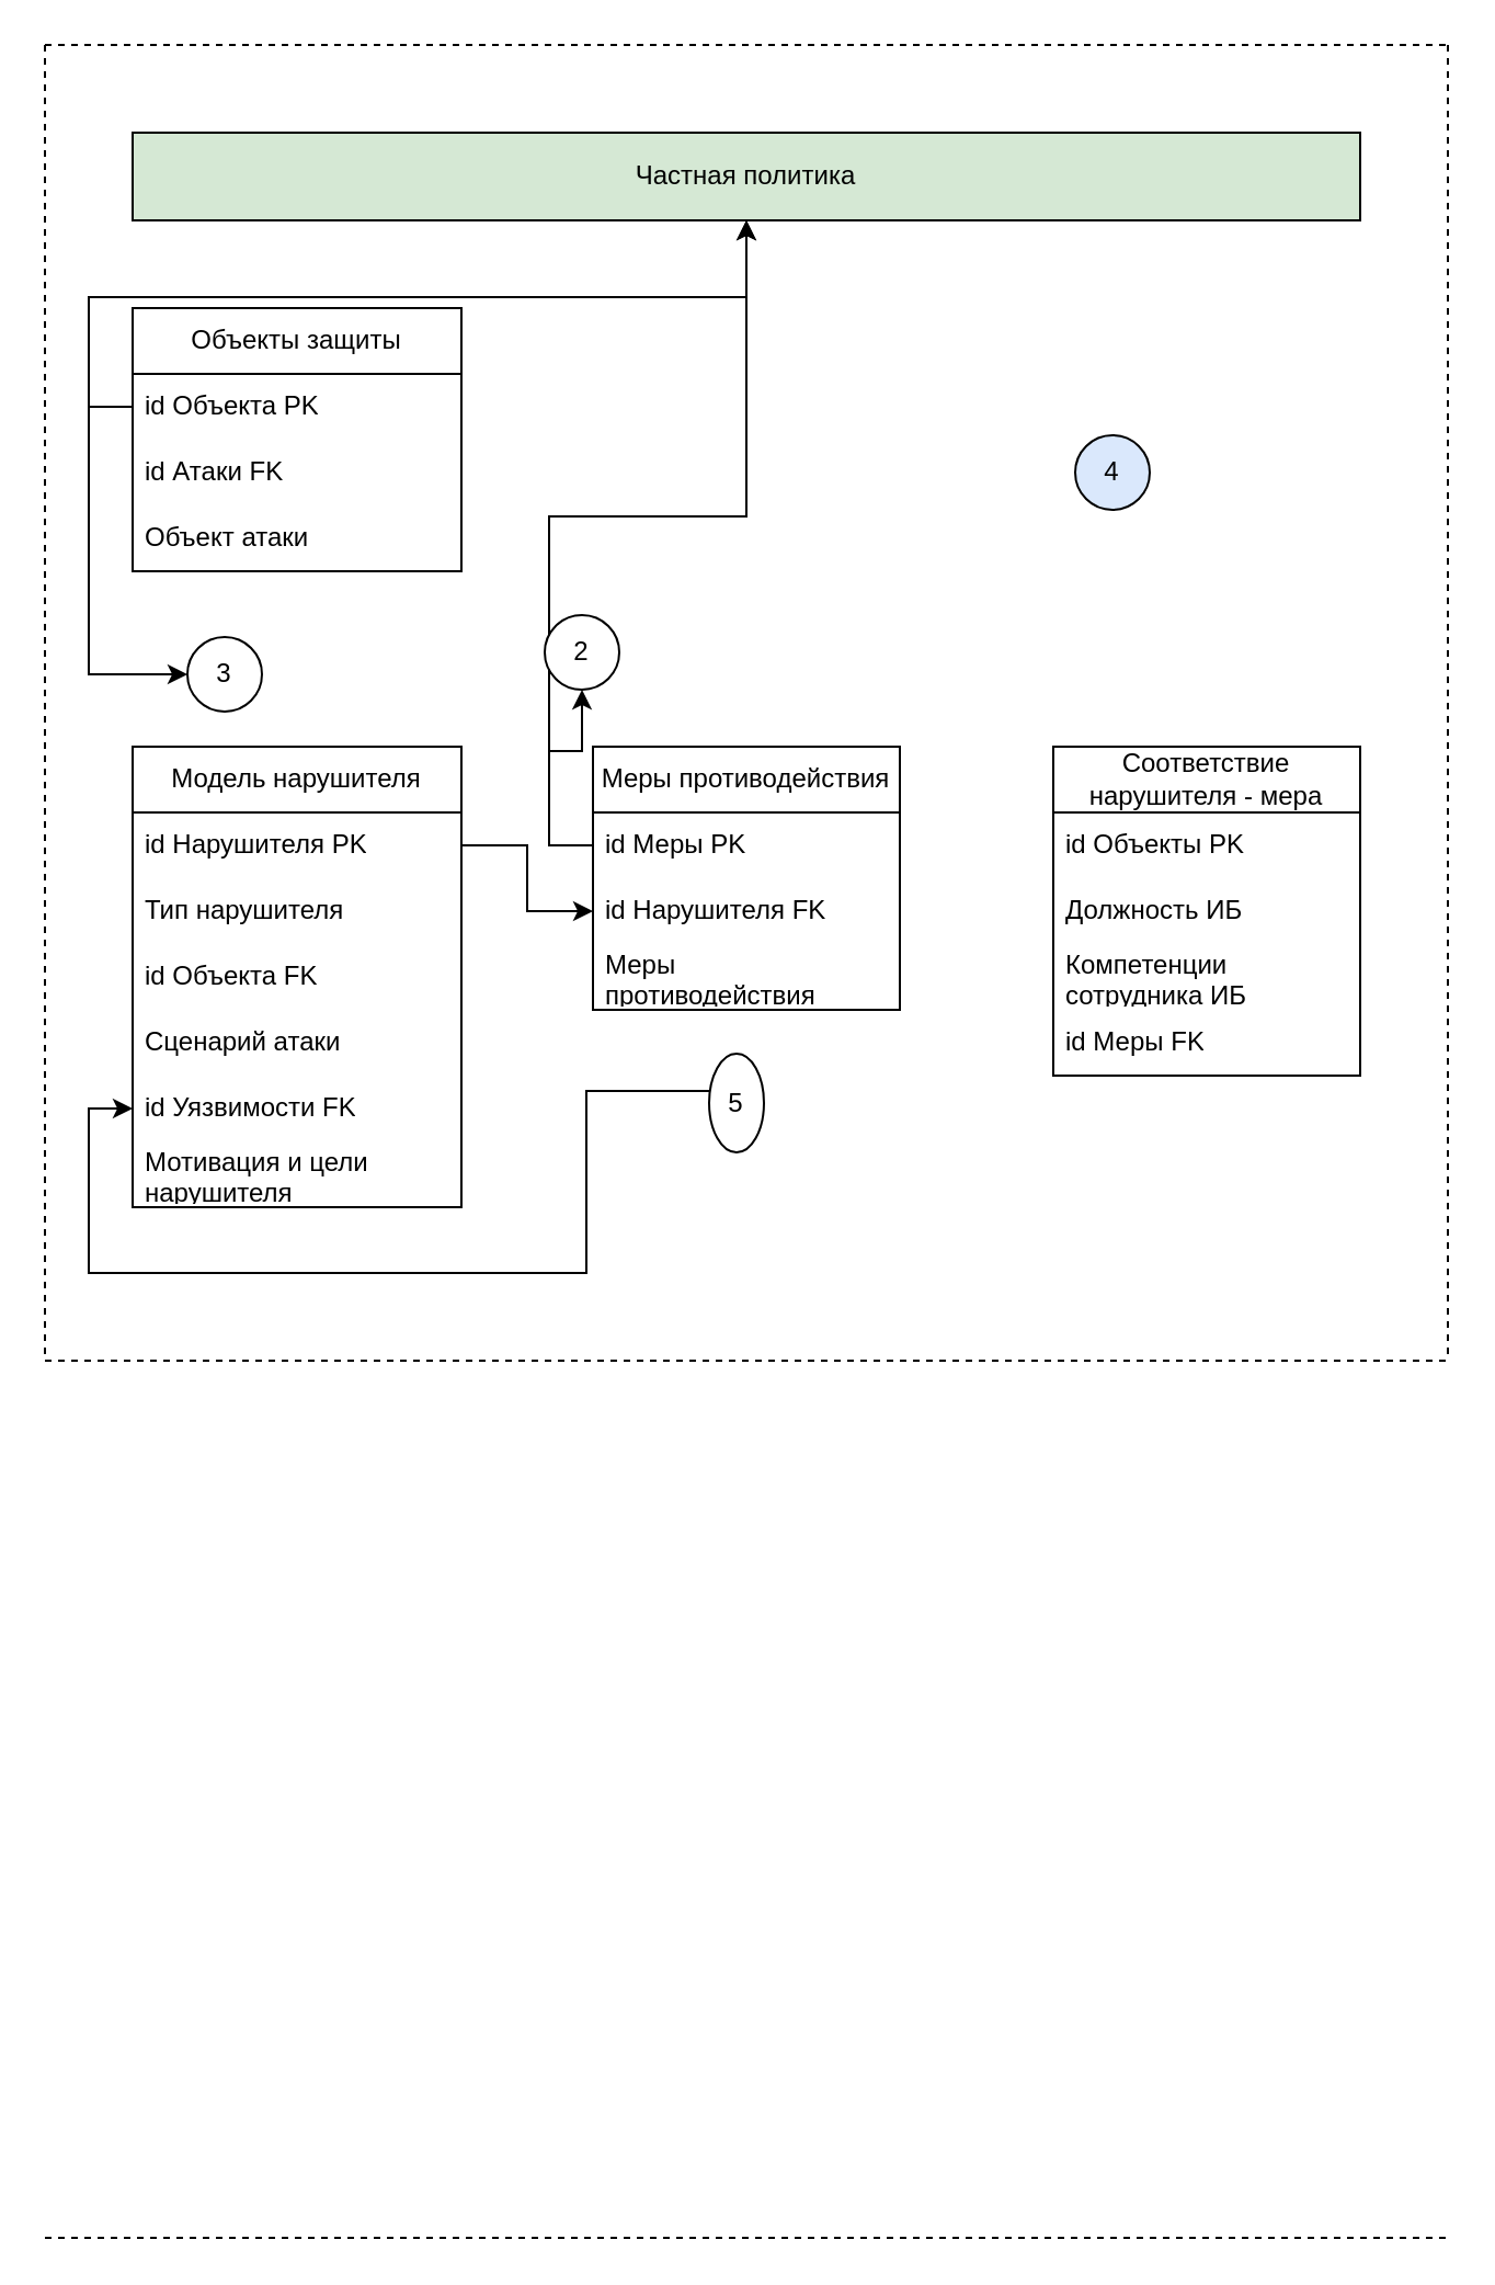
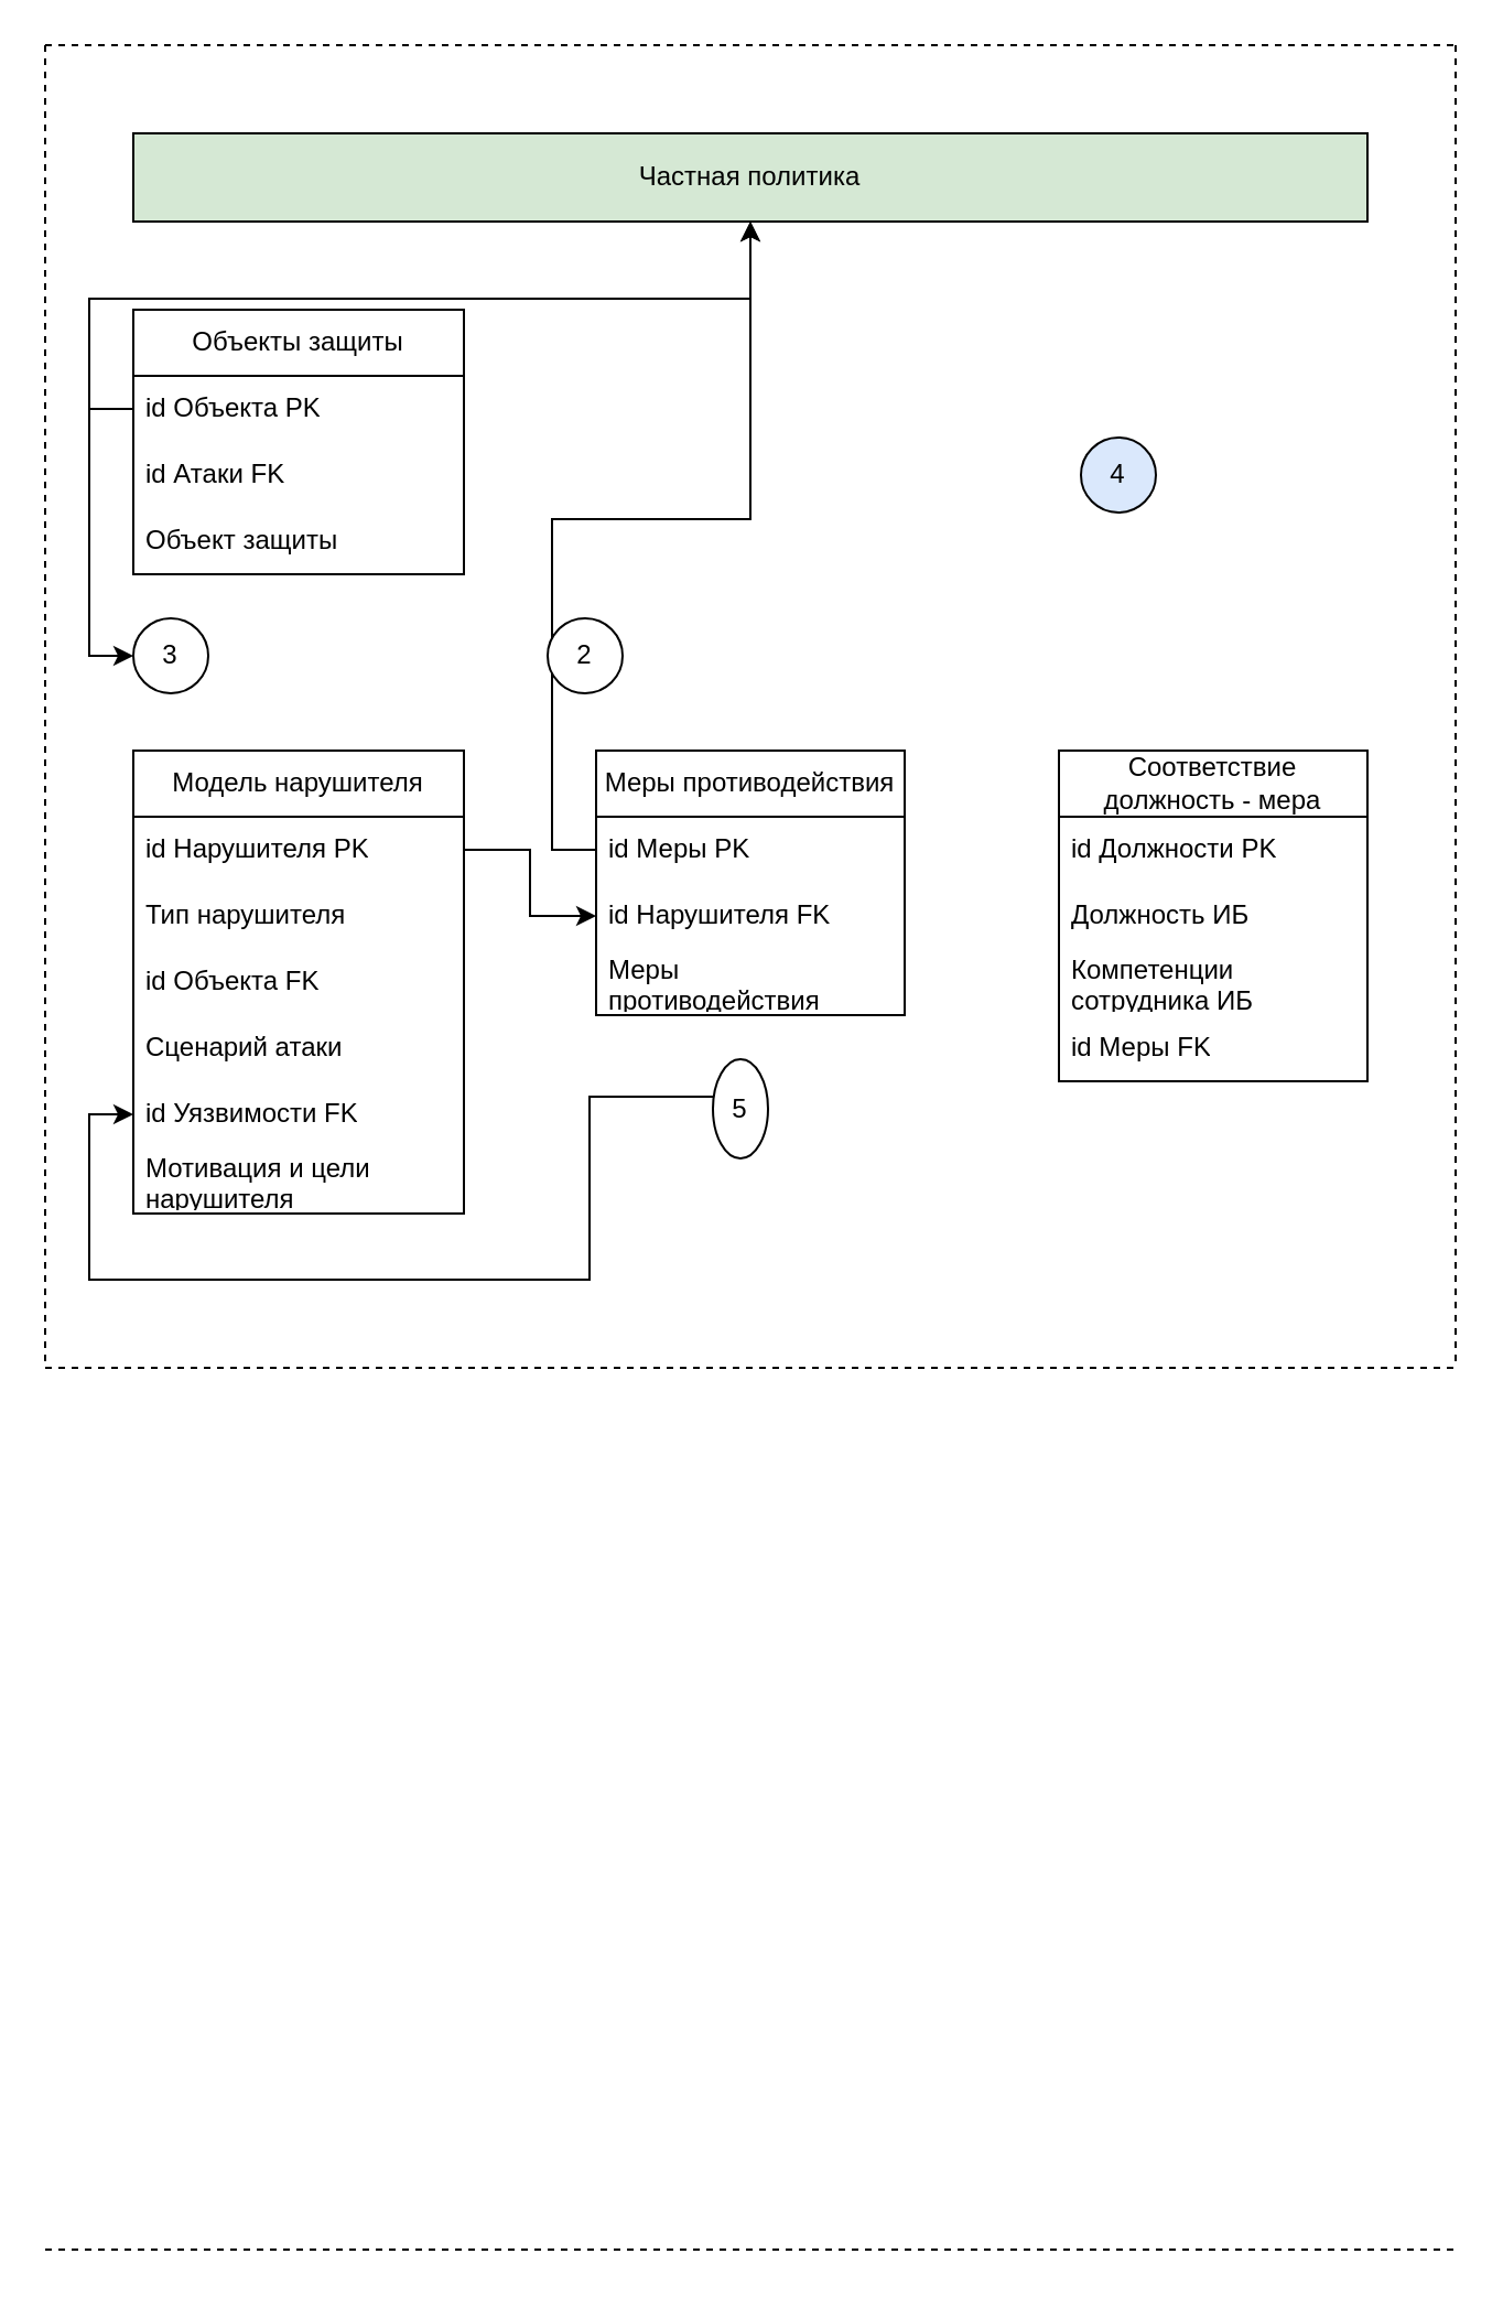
  <mxCell id="0" />
  <mxCell id="1" parent="0" />
  <mxCell id="2" value="Объекты защиты" style="swimlane;fontStyle=0;childLayout=stackLayout;horizontal=1;startSize=30;horizontalStack=0;resizeParent=1;resizeParentMax=0;resizeLast=0;collapsible=1;marginBottom=0;whiteSpace=wrap;html=1;" parent="1" vertex="1"><mxGeometry x="60" y="140" width="150" height="120" as="geometry"><mxRectangle x="80" y="200" width="140" height="30" as="alternateBounds" /></mxGeometry></mxCell>
  <mxCell id="3" value="id Объекта PK" style="text;strokeColor=none;fillColor=none;align=left;verticalAlign=middle;spacingLeft=4;spacingRight=4;overflow=hidden;points=[[0,0.5],[1,0.5]];portConstraint=eastwest;rotatable=0;whiteSpace=wrap;html=1;" parent="2" vertex="1"><mxGeometry y="30" width="150" height="30" as="geometry" /></mxCell>
  <mxCell id="4" value="id Атаки FK" style="text;strokeColor=none;fillColor=none;align=left;verticalAlign=middle;spacingLeft=4;spacingRight=4;overflow=hidden;points=[[0,0.5],[1,0.5]];portConstraint=eastwest;rotatable=0;whiteSpace=wrap;html=1;" parent="2" vertex="1"><mxGeometry y="60" width="150" height="30" as="geometry" /></mxCell>
- <mxCell id="5" value="Объект атаки" style="text;strokeColor=none;fillColor=none;align=left;verticalAlign=middle;spacingLeft=4;spacingRight=4;overflow=hidden;points=[[0,0.5],[1,0.5]];portConstraint=eastwest;rotatable=0;whiteSpace=wrap;html=1;" parent="2" vertex="1"><mxGeometry y="90" width="150" height="30" as="geometry" /></mxCell>
+ <mxCell id="5" value="Объект защиты" style="text;strokeColor=none;fillColor=none;align=left;verticalAlign=middle;spacingLeft=4;spacingRight=4;overflow=hidden;points=[[0,0.5],[1,0.5]];portConstraint=eastwest;rotatable=0;whiteSpace=wrap;html=1;" parent="2" vertex="1"><mxGeometry y="90" width="150" height="30" as="geometry" /></mxCell>
  <mxCell id="6" value="Модель нарушителя" style="swimlane;fontStyle=0;childLayout=stackLayout;horizontal=1;startSize=30;horizontalStack=0;resizeParent=1;resizeParentMax=0;resizeLast=0;collapsible=1;marginBottom=0;whiteSpace=wrap;html=1;" parent="1" vertex="1"><mxGeometry x="60" y="340" width="150" height="210" as="geometry"><mxRectangle x="80" y="400" width="150" height="30" as="alternateBounds" /></mxGeometry></mxCell>
  <mxCell id="7" value="id Нарушителя PK" style="text;strokeColor=none;fillColor=none;align=left;verticalAlign=middle;spacingLeft=4;spacingRight=4;overflow=hidden;points=[[0,0.5],[1,0.5]];portConstraint=eastwest;rotatable=0;whiteSpace=wrap;html=1;" parent="6" vertex="1"><mxGeometry y="30" width="150" height="30" as="geometry" /></mxCell>
  <mxCell id="8" value="Тип нарушителя" style="text;strokeColor=none;fillColor=none;align=left;verticalAlign=middle;spacingLeft=4;spacingRight=4;overflow=hidden;points=[[0,0.5],[1,0.5]];portConstraint=eastwest;rotatable=0;whiteSpace=wrap;html=1;" parent="6" vertex="1"><mxGeometry y="60" width="150" height="30" as="geometry" /></mxCell>
  <mxCell id="9" value="id Объекта FK" style="text;strokeColor=none;fillColor=none;align=left;verticalAlign=middle;spacingLeft=4;spacingRight=4;overflow=hidden;points=[[0,0.5],[1,0.5]];portConstraint=eastwest;rotatable=0;whiteSpace=wrap;html=1;" parent="6" vertex="1"><mxGeometry y="90" width="150" height="30" as="geometry" /></mxCell>
  <mxCell id="10" value="Сценарий атаки" style="text;strokeColor=none;fillColor=none;align=left;verticalAlign=middle;spacingLeft=4;spacingRight=4;overflow=hidden;points=[[0,0.5],[1,0.5]];portConstraint=eastwest;rotatable=0;whiteSpace=wrap;html=1;" parent="6" vertex="1"><mxGeometry y="120" width="150" height="30" as="geometry" /></mxCell>
  <mxCell id="11" value="id Уязвимости FK" style="text;strokeColor=none;fillColor=none;align=left;verticalAlign=middle;spacingLeft=4;spacingRight=4;overflow=hidden;points=[[0,0.5],[1,0.5]];portConstraint=eastwest;rotatable=0;whiteSpace=wrap;html=1;" parent="6" vertex="1"><mxGeometry y="150" width="150" height="30" as="geometry" /></mxCell>
  <mxCell id="12" value="Мотивация и цели нарушителя" style="text;strokeColor=none;fillColor=none;align=left;verticalAlign=middle;spacingLeft=4;spacingRight=4;overflow=hidden;points=[[0,0.5],[1,0.5]];portConstraint=eastwest;rotatable=0;whiteSpace=wrap;html=1;" parent="6" vertex="1"><mxGeometry y="180" width="150" height="30" as="geometry" /></mxCell>
  <mxCell id="13" value="Меры противодействия" style="swimlane;fontStyle=0;childLayout=stackLayout;horizontal=1;startSize=30;horizontalStack=0;resizeParent=1;resizeParentMax=0;resizeLast=0;collapsible=1;marginBottom=0;whiteSpace=wrap;html=1;" parent="1" vertex="1"><mxGeometry x="270" y="340" width="140" height="120" as="geometry"><mxRectangle x="290" y="400" width="170" height="30" as="alternateBounds" /></mxGeometry></mxCell>
  <mxCell id="14" value="id Меры PK" style="text;strokeColor=none;fillColor=none;align=left;verticalAlign=middle;spacingLeft=4;spacingRight=4;overflow=hidden;points=[[0,0.5],[1,0.5]];portConstraint=eastwest;rotatable=0;whiteSpace=wrap;html=1;" parent="13" vertex="1"><mxGeometry y="30" width="140" height="30" as="geometry" /></mxCell>
  <mxCell id="15" value="id Нарушителя FK" style="text;strokeColor=none;fillColor=none;align=left;verticalAlign=middle;spacingLeft=4;spacingRight=4;overflow=hidden;points=[[0,0.5],[1,0.5]];portConstraint=eastwest;rotatable=0;whiteSpace=wrap;html=1;" parent="13" vertex="1"><mxGeometry y="60" width="140" height="30" as="geometry" /></mxCell>
  <mxCell id="16" value="Меры противодействия" style="text;strokeColor=none;fillColor=none;align=left;verticalAlign=middle;spacingLeft=4;spacingRight=4;overflow=hidden;points=[[0,0.5],[1,0.5]];portConstraint=eastwest;rotatable=0;whiteSpace=wrap;html=1;" parent="13" vertex="1"><mxGeometry y="90" width="140" height="30" as="geometry" /></mxCell>
  <mxCell id="17" value="Частная политика" style="rounded=0;whiteSpace=wrap;html=1;fillColor=#d5e8d4;" parent="1" vertex="1"><mxGeometry x="60" y="60" width="560" height="40" as="geometry" /></mxCell>
  <mxCell id="18" value="" style="endArrow=none;dashed=1;html=1;rounded=0;" parent="1" edge="1"><mxGeometry width="50" height="50" relative="1" as="geometry"><mxPoint x="20" y="20" as="sourcePoint" /><mxPoint x="660" y="20" as="targetPoint" /></mxGeometry></mxCell>
  <mxCell id="19" value="" style="endArrow=none;dashed=1;html=1;rounded=0;" parent="1" edge="1"><mxGeometry width="50" height="50" relative="1" as="geometry"><mxPoint x="20" y="1020" as="sourcePoint" /><mxPoint x="660" y="1020" as="targetPoint" /></mxGeometry></mxCell>
  <mxCell id="20" value="" style="endArrow=none;dashed=1;html=1;rounded=0;" parent="1" edge="1"><mxGeometry width="50" height="50" relative="1" as="geometry"><mxPoint x="20" y="20" as="sourcePoint" /><mxPoint x="20" y="620" as="targetPoint" /></mxGeometry></mxCell>
  <mxCell id="21" value="" style="endArrow=none;dashed=1;html=1;rounded=0;" parent="1" edge="1"><mxGeometry width="50" height="50" relative="1" as="geometry"><mxPoint x="660" y="20" as="sourcePoint" /><mxPoint x="660" y="620" as="targetPoint" /></mxGeometry></mxCell>
- <mxCell id="22" value="Соответствие нарушителя - мера" style="swimlane;fontStyle=0;childLayout=stackLayout;horizontal=1;startSize=30;horizontalStack=0;resizeParent=1;resizeParentMax=0;resizeLast=0;collapsible=1;marginBottom=0;whiteSpace=wrap;html=1;" parent="1" vertex="1"><mxGeometry x="480" y="340" width="140" height="150" as="geometry" /></mxCell>
- <mxCell id="23" value="id Объекты PK" style="text;strokeColor=none;fillColor=none;align=left;verticalAlign=middle;spacingLeft=4;spacingRight=4;overflow=hidden;points=[[0,0.5],[1,0.5]];portConstraint=eastwest;rotatable=0;whiteSpace=wrap;html=1;" parent="22" vertex="1"><mxGeometry y="30" width="140" height="30" as="geometry" /></mxCell>
+ <mxCell id="22" value="Соответствие должность - мера" style="swimlane;fontStyle=0;childLayout=stackLayout;horizontal=1;startSize=30;horizontalStack=0;resizeParent=1;resizeParentMax=0;resizeLast=0;collapsible=1;marginBottom=0;whiteSpace=wrap;html=1;" parent="1" vertex="1"><mxGeometry x="480" y="340" width="140" height="150" as="geometry" /></mxCell>
+ <mxCell id="23" value="id Должности PK" style="text;strokeColor=none;fillColor=none;align=left;verticalAlign=middle;spacingLeft=4;spacingRight=4;overflow=hidden;points=[[0,0.5],[1,0.5]];portConstraint=eastwest;rotatable=0;whiteSpace=wrap;html=1;" parent="22" vertex="1"><mxGeometry y="30" width="140" height="30" as="geometry" /></mxCell>
  <mxCell id="24" value="Должность ИБ" style="text;strokeColor=none;fillColor=none;align=left;verticalAlign=middle;spacingLeft=4;spacingRight=4;overflow=hidden;points=[[0,0.5],[1,0.5]];portConstraint=eastwest;rotatable=0;whiteSpace=wrap;html=1;" parent="22" vertex="1"><mxGeometry y="60" width="140" height="30" as="geometry" /></mxCell>
  <mxCell id="25" value="Компетенции сотрудника ИБ" style="text;strokeColor=none;fillColor=none;align=left;verticalAlign=middle;spacingLeft=4;spacingRight=4;overflow=hidden;points=[[0,0.5],[1,0.5]];portConstraint=eastwest;rotatable=0;whiteSpace=wrap;html=1;" parent="22" vertex="1"><mxGeometry y="90" width="140" height="30" as="geometry" /></mxCell>
  <mxCell id="26" value="id Меры FK" style="text;strokeColor=none;fillColor=none;align=left;verticalAlign=middle;spacingLeft=4;spacingRight=4;overflow=hidden;points=[[0,0.5],[1,0.5]];portConstraint=eastwest;rotatable=0;whiteSpace=wrap;html=1;" parent="22" vertex="1"><mxGeometry y="120" width="140" height="30" as="geometry" /></mxCell>
  <mxCell id="27" style="edgeStyle=orthogonalEdgeStyle;rounded=0;orthogonalLoop=1;jettySize=auto;html=1;entryX=0;entryY=0.5;entryDx=0;entryDy=0;" parent="1" source="7" target="15" edge="1"><mxGeometry relative="1" as="geometry" /></mxCell>
  <mxCell id="28" style="edgeStyle=orthogonalEdgeStyle;rounded=0;orthogonalLoop=1;jettySize=auto;html=1;exitX=0;exitY=0.5;exitDx=0;exitDy=0;" parent="1" source="3" target="17" edge="1"><mxGeometry relative="1" as="geometry" /></mxCell>
  <mxCell id="29" style="edgeStyle=orthogonalEdgeStyle;rounded=0;orthogonalLoop=1;jettySize=auto;html=1;" parent="1" source="14" target="17" edge="1"><mxGeometry relative="1" as="geometry" /></mxCell>
  <mxCell id="30" value="" style="endArrow=none;dashed=1;html=1;rounded=0;" parent="1" edge="1"><mxGeometry width="50" height="50" relative="1" as="geometry"><mxPoint x="20" y="620" as="sourcePoint" /><mxPoint x="660" y="620" as="targetPoint" /></mxGeometry></mxCell>
- <mxCell id="31" value="3" style="ellipse;whiteSpace=wrap;html=1;aspect=fixed;" parent="1" vertex="1"><mxGeometry x="85" y="290" width="34" height="34" as="geometry" /></mxCell>
+ <mxCell id="31" value="3" style="ellipse;whiteSpace=wrap;html=1;aspect=fixed;" parent="1" vertex="1"><mxGeometry x="60" y="280" width="34" height="34" as="geometry" /></mxCell>
  <mxCell id="32" style="edgeStyle=orthogonalEdgeStyle;rounded=0;orthogonalLoop=1;jettySize=auto;html=1;exitX=0;exitY=0.5;exitDx=0;exitDy=0;entryX=0;entryY=0.5;entryDx=0;entryDy=0;" parent="1" source="3" target="31" edge="1"><mxGeometry relative="1" as="geometry" /></mxCell>
  <mxCell id="33" value="2" style="ellipse;whiteSpace=wrap;html=1;aspect=fixed;" parent="1" vertex="1"><mxGeometry x="248" y="280" width="34" height="34" as="geometry" /></mxCell>
- <mxCell id="34" style="edgeStyle=orthogonalEdgeStyle;rounded=0;orthogonalLoop=1;jettySize=auto;html=1;exitX=0;exitY=0.5;exitDx=0;exitDy=0;entryX=0.5;entryY=1;entryDx=0;entryDy=0;" parent="1" source="14" target="33" edge="1"><mxGeometry relative="1" as="geometry" /></mxCell>
  <mxCell id="35" value="4" style="ellipse;whiteSpace=wrap;html=1;aspect=fixed;fillColor=#dae8fc;" parent="1" vertex="1"><mxGeometry x="490" y="198" width="34" height="34" as="geometry" /></mxCell>
  <mxCell id="36" style="edgeStyle=orthogonalEdgeStyle;rounded=0;orthogonalLoop=1;jettySize=auto;html=1;entryX=0;entryY=0.5;entryDx=0;entryDy=0;" edge="1" parent="1" source="37" target="11"><mxGeometry relative="1" as="geometry"><Array as="points"><mxPoint x="267" y="497" /><mxPoint x="267" y="580" /><mxPoint x="40" y="580" /><mxPoint x="40" y="505" /></Array></mxGeometry></mxCell>
  <mxCell id="37" value="5" style="ellipse;whiteSpace=wrap;html=1;aspect=fixed;" vertex="1" parent="1"><mxGeometry x="323" y="480" width="25" height="45" as="geometry" /></mxCell>
